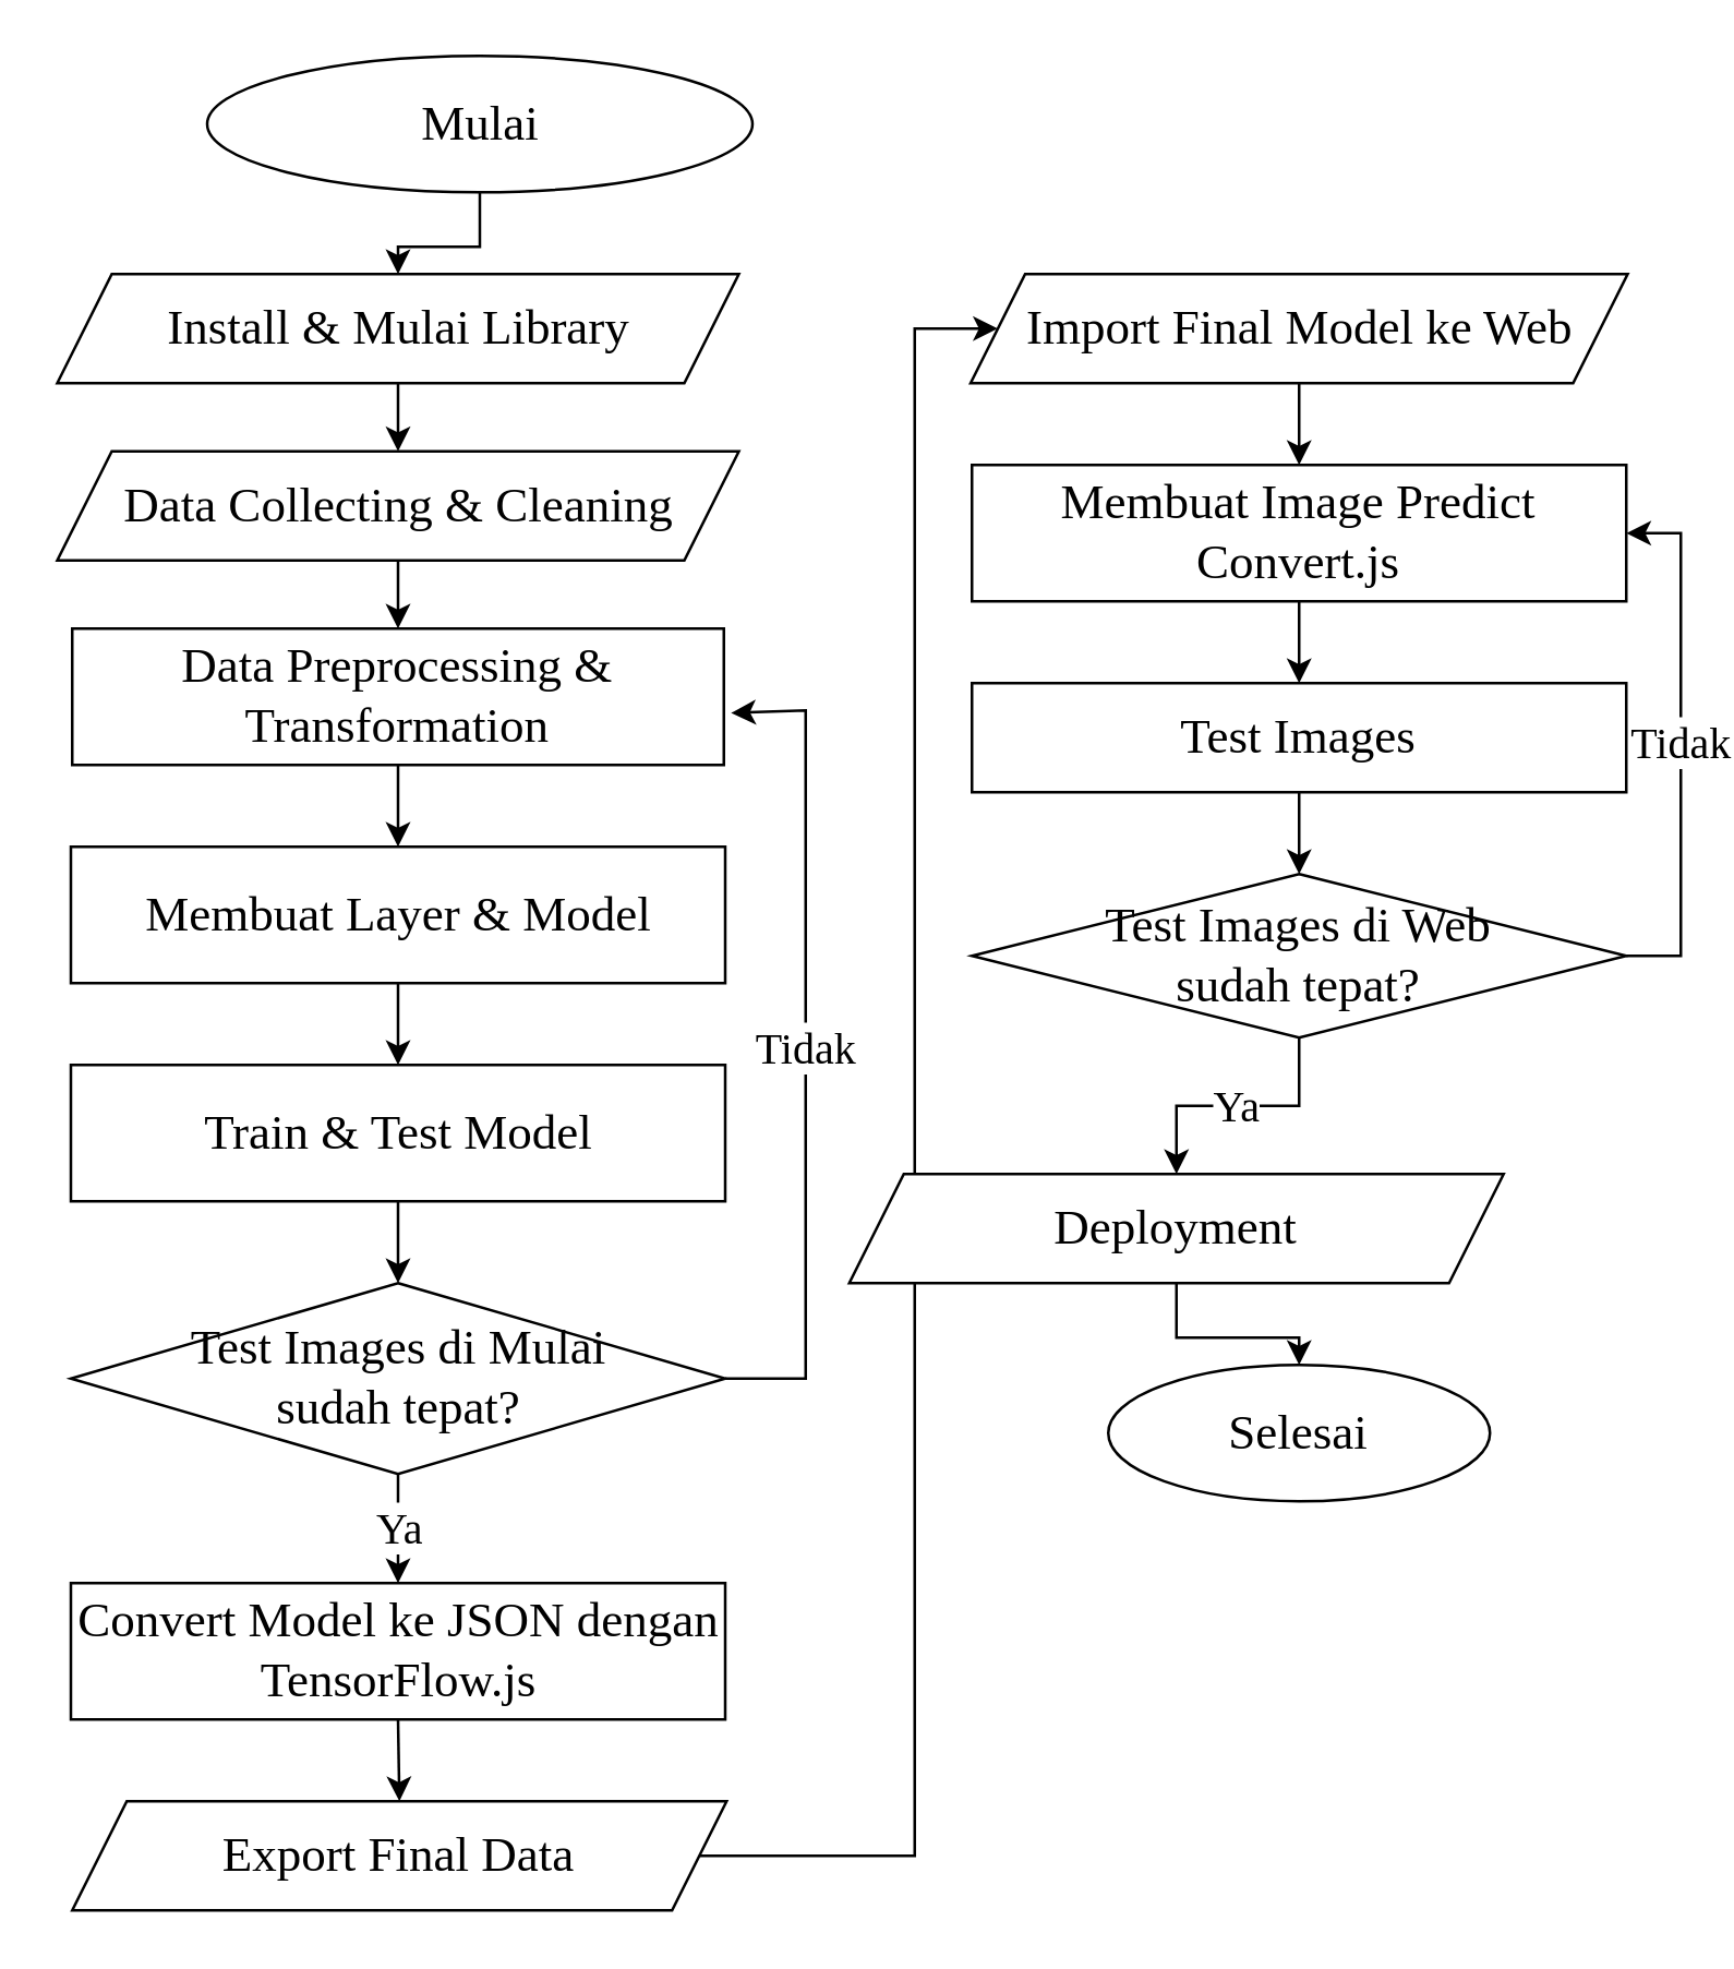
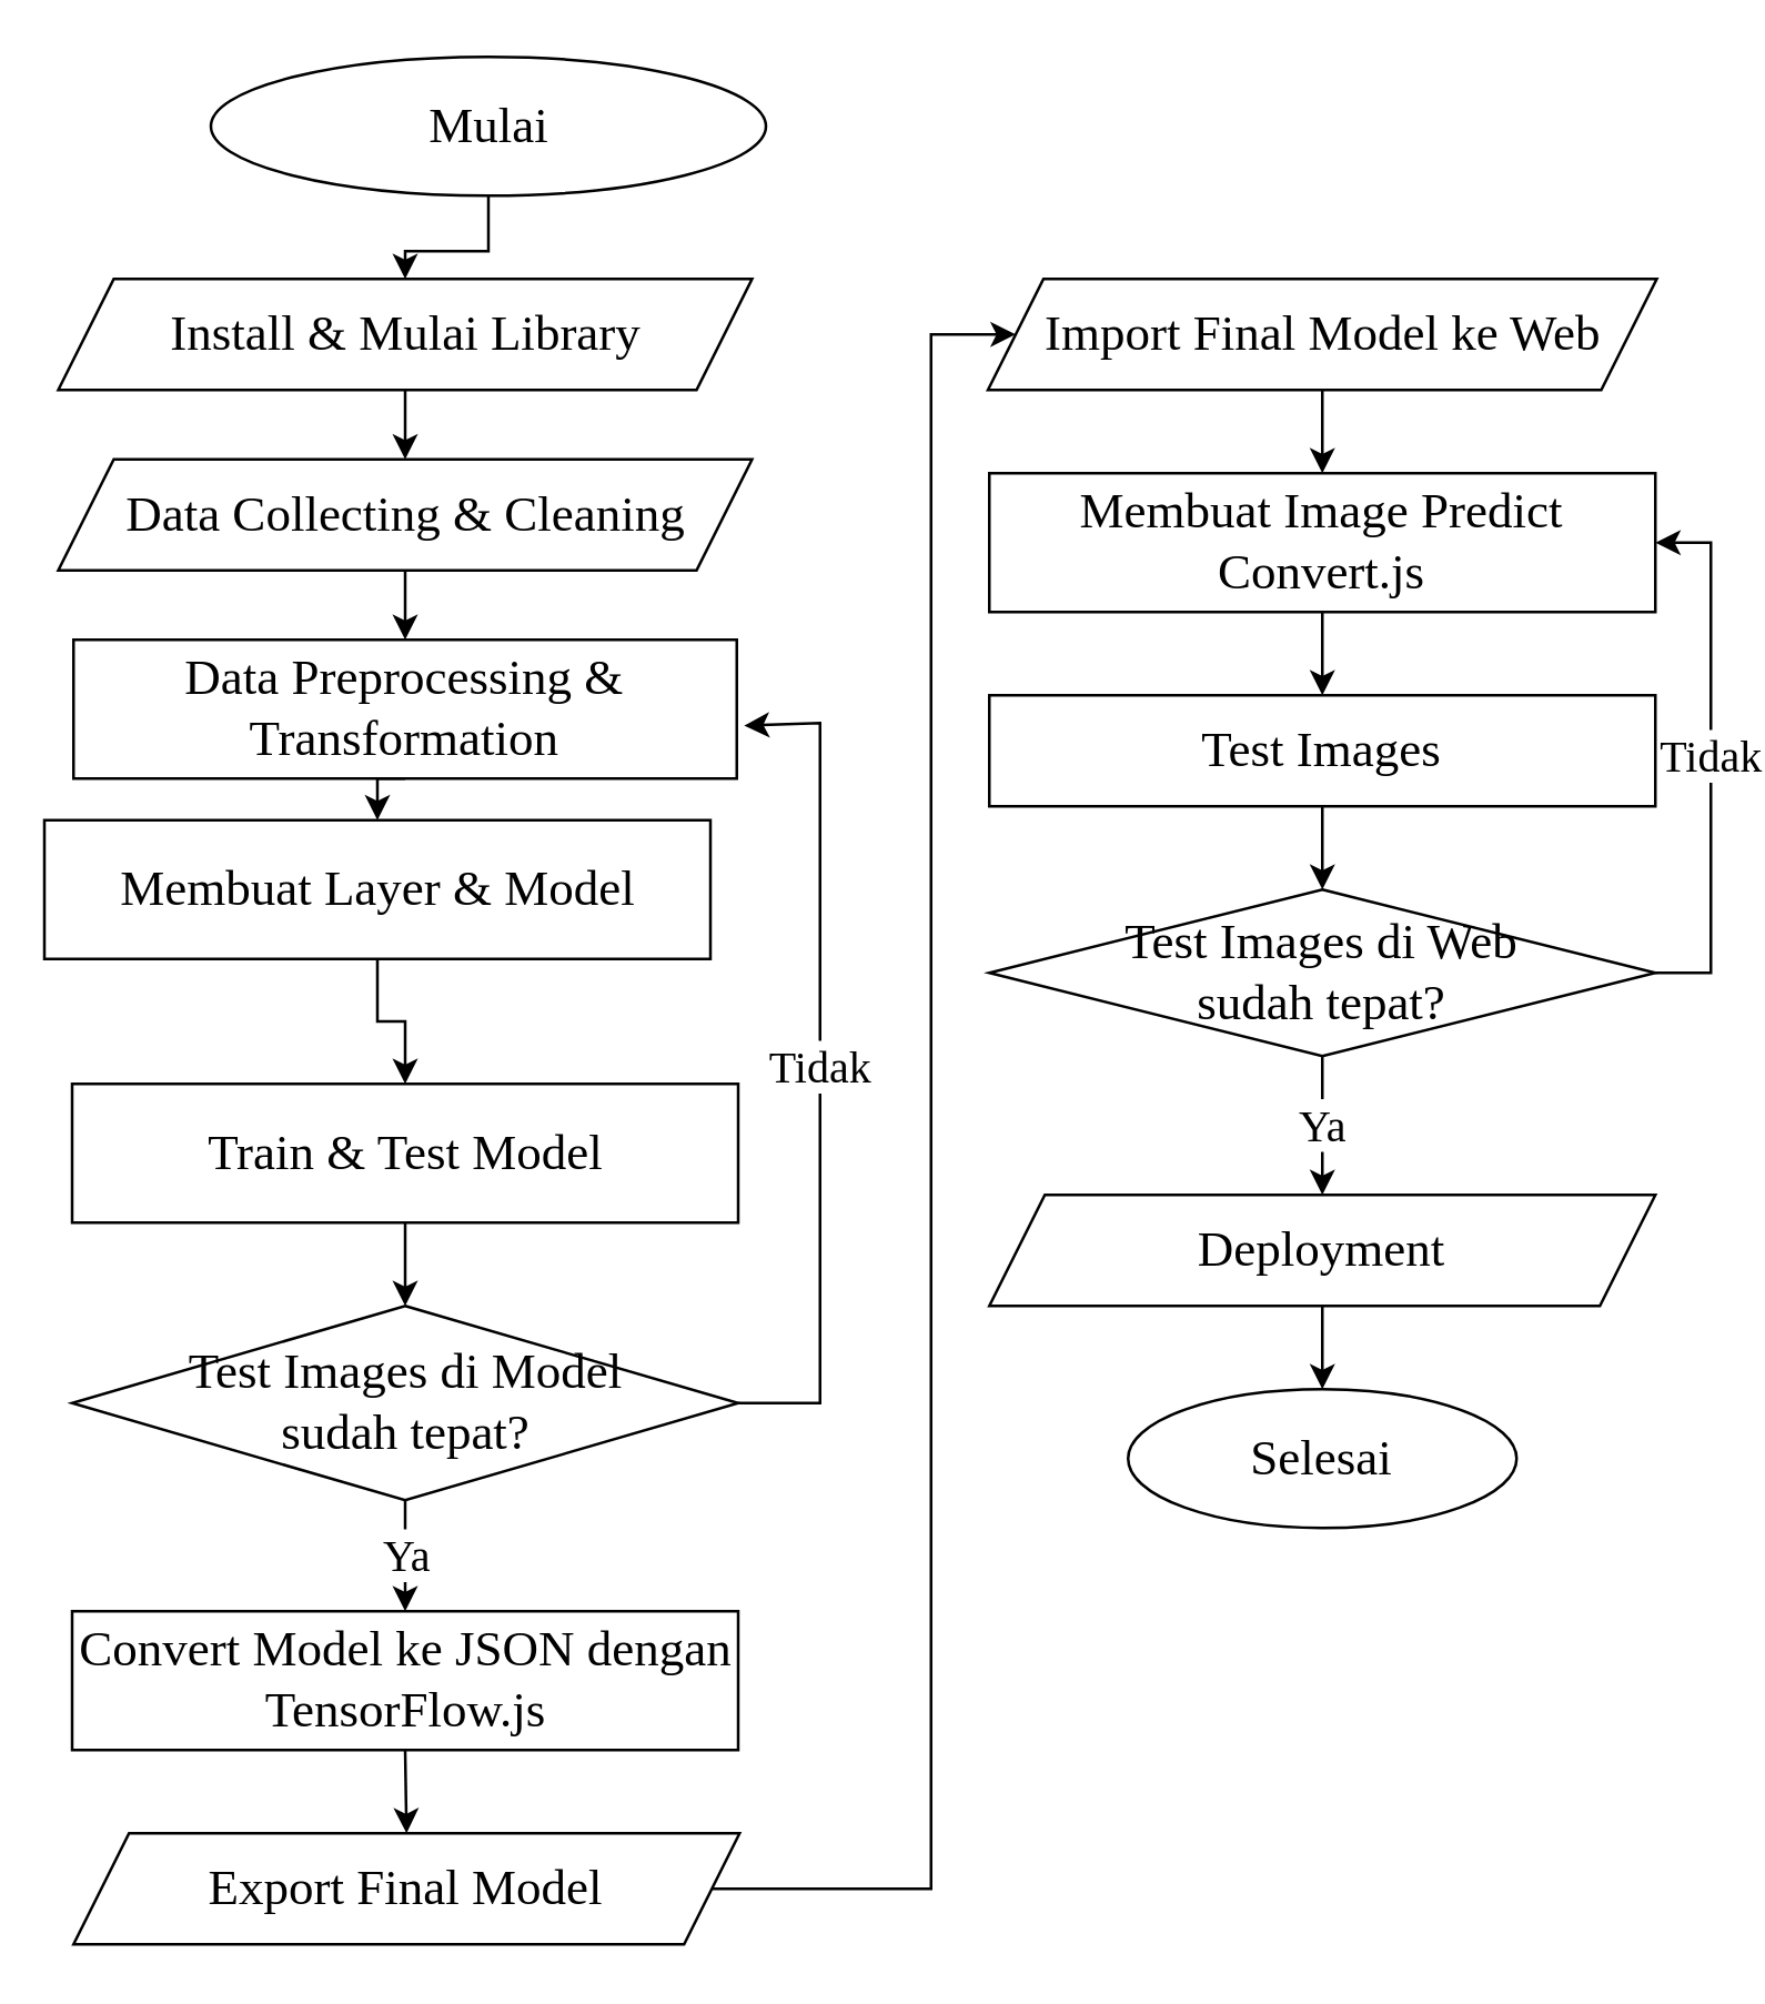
  <mxCell id="0" />
  <mxCell id="1" parent="0" />
  <mxCell id="2" style="edgeStyle=orthogonalEdgeStyle;rounded=0;orthogonalLoop=1;jettySize=auto;html=1;exitX=0.5;exitY=1;exitDx=0;exitDy=0;entryX=0.5;entryY=0;entryDx=0;entryDy=0;" parent="1" source="3" target="6" edge="1"><mxGeometry relative="1" as="geometry" /></mxCell>
  <mxCell id="3" value="Mulai" style="ellipse;whiteSpace=wrap;html=1;fontSize=18;fontFamily=Times New Roman;" parent="1" vertex="1"><mxGeometry x="75.5" y="20" width="200" height="50" as="geometry" /></mxCell>
  <mxCell id="4" value="Selesai" style="ellipse;whiteSpace=wrap;html=1;fontSize=18;fontFamily=Times New Roman;" parent="1" vertex="1"><mxGeometry x="406" y="500" width="140" height="50" as="geometry" /></mxCell>
  <mxCell id="5" style="edgeStyle=orthogonalEdgeStyle;rounded=0;orthogonalLoop=1;jettySize=auto;html=1;exitX=0.5;exitY=1;exitDx=0;exitDy=0;entryX=0.5;entryY=0;entryDx=0;entryDy=0;" parent="1" source="6" target="8" edge="1"><mxGeometry relative="1" as="geometry" /></mxCell>
  <mxCell id="6" value="Install &amp;amp; Mulai Library" style="shape=parallelogram;perimeter=parallelogramPerimeter;whiteSpace=wrap;html=1;fixedSize=1;fontSize=18;fontFamily=Times New Roman;" parent="1" vertex="1"><mxGeometry x="20.5" y="100" width="250" height="40" as="geometry" /></mxCell>
  <mxCell id="7" style="edgeStyle=orthogonalEdgeStyle;rounded=0;orthogonalLoop=1;jettySize=auto;html=1;entryX=0.5;entryY=0;entryDx=0;entryDy=0;" parent="1" source="8" target="10" edge="1"><mxGeometry relative="1" as="geometry" /></mxCell>
  <mxCell id="8" value="Data Collecting &amp;amp; Cleaning" style="shape=parallelogram;perimeter=parallelogramPerimeter;whiteSpace=wrap;html=1;fixedSize=1;fontSize=18;fontFamily=Times New Roman;" parent="1" vertex="1"><mxGeometry x="20.5" y="165" width="250" height="40" as="geometry" /></mxCell>
  <mxCell id="9" style="edgeStyle=orthogonalEdgeStyle;rounded=0;orthogonalLoop=1;jettySize=auto;html=1;exitX=0.5;exitY=1;exitDx=0;exitDy=0;entryX=0.5;entryY=0;entryDx=0;entryDy=0;" parent="1" source="10" target="32" edge="1"><mxGeometry relative="1" as="geometry" /></mxCell>
  <mxCell id="10" value="Data Preprocessing &amp;amp; Transformation" style="rounded=0;whiteSpace=wrap;html=1;fontSize=18;fontFamily=Times New Roman;" parent="1" vertex="1"><mxGeometry x="26" y="230" width="239" height="50" as="geometry" /></mxCell>
  <mxCell id="11" style="edgeStyle=orthogonalEdgeStyle;rounded=0;orthogonalLoop=1;jettySize=auto;html=1;exitX=0.5;exitY=1;exitDx=0;exitDy=0;" parent="1" source="12" target="19" edge="1"><mxGeometry relative="1" as="geometry" /></mxCell>
  <mxCell id="12" value="Train &amp;amp; Test Model" style="rounded=0;whiteSpace=wrap;html=1;fontSize=18;fontFamily=Times New Roman;" parent="1" vertex="1"><mxGeometry x="25.5" y="390" width="240" height="50" as="geometry" /></mxCell>
  <mxCell id="13" style="edgeStyle=orthogonalEdgeStyle;rounded=0;orthogonalLoop=1;jettySize=auto;html=1;exitX=0.5;exitY=1;exitDx=0;exitDy=0;entryX=0.5;entryY=0;entryDx=0;entryDy=0;" parent="1" source="14" target="16" edge="1"><mxGeometry relative="1" as="geometry" /></mxCell>
  <mxCell id="14" value="Convert Model ke JSON dengan TensorFlow.js" style="rounded=0;whiteSpace=wrap;html=1;fontSize=18;fontFamily=Times New Roman;" parent="1" vertex="1"><mxGeometry x="25.5" y="580" width="240" height="50" as="geometry" /></mxCell>
  <mxCell id="15" style="edgeStyle=orthogonalEdgeStyle;rounded=0;orthogonalLoop=1;jettySize=auto;html=1;exitX=1;exitY=0.5;exitDx=0;exitDy=0;entryX=0;entryY=0.5;entryDx=0;entryDy=0;" parent="1" source="16" target="21" edge="1"><mxGeometry relative="1" as="geometry"><Array as="points"><mxPoint x="335" y="680" /><mxPoint x="335" y="120" /></Array></mxGeometry></mxCell>
- <mxCell id="16" value="Export Final Data" style="shape=parallelogram;perimeter=parallelogramPerimeter;whiteSpace=wrap;html=1;fixedSize=1;fontSize=18;fontFamily=Times New Roman;" parent="1" vertex="1"><mxGeometry x="26" y="660" width="240" height="40" as="geometry" /></mxCell>
+ <mxCell id="16" value="Export Final Model" style="shape=parallelogram;perimeter=parallelogramPerimeter;whiteSpace=wrap;html=1;fixedSize=1;fontSize=18;fontFamily=Times New Roman;" parent="1" vertex="1"><mxGeometry x="26" y="660" width="240" height="40" as="geometry" /></mxCell>
  <mxCell id="17" value="Tidak" style="edgeStyle=orthogonalEdgeStyle;rounded=0;orthogonalLoop=1;jettySize=auto;html=1;exitX=1;exitY=0.5;exitDx=0;exitDy=0;fontSize=16;fontFamily=Times New Roman;entryX=1.011;entryY=0.619;entryDx=0;entryDy=0;entryPerimeter=0;" parent="1" source="19" target="10" edge="1"><mxGeometry relative="1" as="geometry"><Array as="points"><mxPoint x="295" y="505" /><mxPoint x="295" y="260" /></Array><mxPoint x="295" y="260" as="targetPoint" /></mxGeometry></mxCell>
  <mxCell id="18" value="Ya" style="edgeStyle=orthogonalEdgeStyle;rounded=0;orthogonalLoop=1;jettySize=auto;html=1;exitX=0.5;exitY=1;exitDx=0;exitDy=0;entryX=0.5;entryY=0;entryDx=0;entryDy=0;fontSize=16;fontFamily=Times New Roman;" parent="1" source="19" target="14" edge="1"><mxGeometry relative="1" as="geometry" /></mxCell>
- <mxCell id="19" value="Test Images di Mulai &lt;br&gt;sudah tepat?" style="rhombus;whiteSpace=wrap;html=1;fontSize=18;fontFamily=Times New Roman;" parent="1" vertex="1"><mxGeometry x="25.5" y="470" width="240" height="70" as="geometry" /></mxCell>
+ <mxCell id="19" value="Test Images di Model &lt;br&gt;sudah tepat?" style="rhombus;whiteSpace=wrap;html=1;fontSize=18;fontFamily=Times New Roman;" parent="1" vertex="1"><mxGeometry x="25.5" y="470" width="240" height="70" as="geometry" /></mxCell>
  <mxCell id="20" style="edgeStyle=orthogonalEdgeStyle;rounded=0;orthogonalLoop=1;jettySize=auto;html=1;exitX=0.5;exitY=1;exitDx=0;exitDy=0;entryX=0.5;entryY=0;entryDx=0;entryDy=0;" parent="1" source="21" target="23" edge="1"><mxGeometry relative="1" as="geometry" /></mxCell>
  <mxCell id="21" value="Import Final Model ke Web" style="shape=parallelogram;perimeter=parallelogramPerimeter;whiteSpace=wrap;html=1;fixedSize=1;fontSize=18;fontFamily=Times New Roman;" parent="1" vertex="1"><mxGeometry x="355.5" y="100" width="241" height="40" as="geometry" /></mxCell>
  <mxCell id="22" style="edgeStyle=orthogonalEdgeStyle;rounded=0;orthogonalLoop=1;jettySize=auto;html=1;exitX=0.5;exitY=1;exitDx=0;exitDy=0;entryX=0.5;entryY=0;entryDx=0;entryDy=0;fontFamily=Times New Roman;fontSize=16;" edge="1" parent="1" source="23" target="27"><mxGeometry relative="1" as="geometry" /></mxCell>
  <mxCell id="23" value="Membuat Image Predict Convert.js" style="rounded=0;whiteSpace=wrap;html=1;fontSize=18;fontFamily=Times New Roman;" parent="1" vertex="1"><mxGeometry x="356" y="170" width="240" height="50" as="geometry" /></mxCell>
  <mxCell id="24" style="edgeStyle=orthogonalEdgeStyle;rounded=0;orthogonalLoop=1;jettySize=auto;html=1;exitX=0.5;exitY=1;exitDx=0;exitDy=0;" parent="1" source="25" target="4" edge="1"><mxGeometry relative="1" as="geometry" /></mxCell>
- <mxCell id="25" value="Deployment" style="shape=parallelogram;perimeter=parallelogramPerimeter;whiteSpace=wrap;html=1;fixedSize=1;fontSize=18;fontFamily=Times New Roman;" parent="1" vertex="1"><mxGeometry x="311" y="430" width="240" height="40" as="geometry" /></mxCell>
+ <mxCell id="25" value="Deployment" style="shape=parallelogram;perimeter=parallelogramPerimeter;whiteSpace=wrap;html=1;fixedSize=1;fontSize=18;fontFamily=Times New Roman;" parent="1" vertex="1"><mxGeometry x="356" y="430" width="240" height="40" as="geometry" /></mxCell>
  <mxCell id="26" style="edgeStyle=orthogonalEdgeStyle;rounded=0;orthogonalLoop=1;jettySize=auto;html=1;exitX=0.5;exitY=1;exitDx=0;exitDy=0;entryX=0.5;entryY=0;entryDx=0;entryDy=0;" parent="1" source="27" target="30" edge="1"><mxGeometry relative="1" as="geometry" /></mxCell>
  <mxCell id="27" value="Test Images" style="rounded=0;whiteSpace=wrap;html=1;fontSize=18;fontFamily=Times New Roman;" parent="1" vertex="1"><mxGeometry x="356" y="250" width="240" height="40" as="geometry" /></mxCell>
  <mxCell id="28" value="Ya" style="edgeStyle=orthogonalEdgeStyle;rounded=0;orthogonalLoop=1;jettySize=auto;html=1;exitX=0.5;exitY=1;exitDx=0;exitDy=0;fontSize=16;fontFamily=Times New Roman;" parent="1" source="30" target="25" edge="1"><mxGeometry relative="1" as="geometry" /></mxCell>
  <mxCell id="29" value="Tidak" style="edgeStyle=orthogonalEdgeStyle;rounded=0;orthogonalLoop=1;jettySize=auto;html=1;exitX=1;exitY=0.5;exitDx=0;exitDy=0;entryX=1;entryY=0.5;entryDx=0;entryDy=0;fontSize=16;fontFamily=Times New Roman;" parent="1" source="30" target="23" edge="1"><mxGeometry relative="1" as="geometry" /></mxCell>
  <mxCell id="30" value="Test Images di Web &lt;br&gt;sudah tepat?" style="rhombus;whiteSpace=wrap;html=1;fontSize=18;fontFamily=Times New Roman;" parent="1" vertex="1"><mxGeometry x="356" y="320" width="240" height="60" as="geometry" /></mxCell>
  <mxCell id="31" style="edgeStyle=orthogonalEdgeStyle;rounded=0;orthogonalLoop=1;jettySize=auto;html=1;exitX=0.5;exitY=1;exitDx=0;exitDy=0;entryX=0.5;entryY=0;entryDx=0;entryDy=0;" parent="1" source="32" target="12" edge="1"><mxGeometry relative="1" as="geometry" /></mxCell>
- <mxCell id="32" value="Membuat Layer &amp;amp; Model" style="rounded=0;whiteSpace=wrap;html=1;fontSize=18;fontFamily=Times New Roman;" parent="1" vertex="1"><mxGeometry x="25.5" y="310" width="240" height="50" as="geometry" /></mxCell>
+ <mxCell id="32" value="Membuat Layer &amp;amp; Model" style="rounded=0;whiteSpace=wrap;html=1;fontSize=18;fontFamily=Times New Roman;" parent="1" vertex="1"><mxGeometry x="15.5" y="295" width="240" height="50" as="geometry" /></mxCell>
